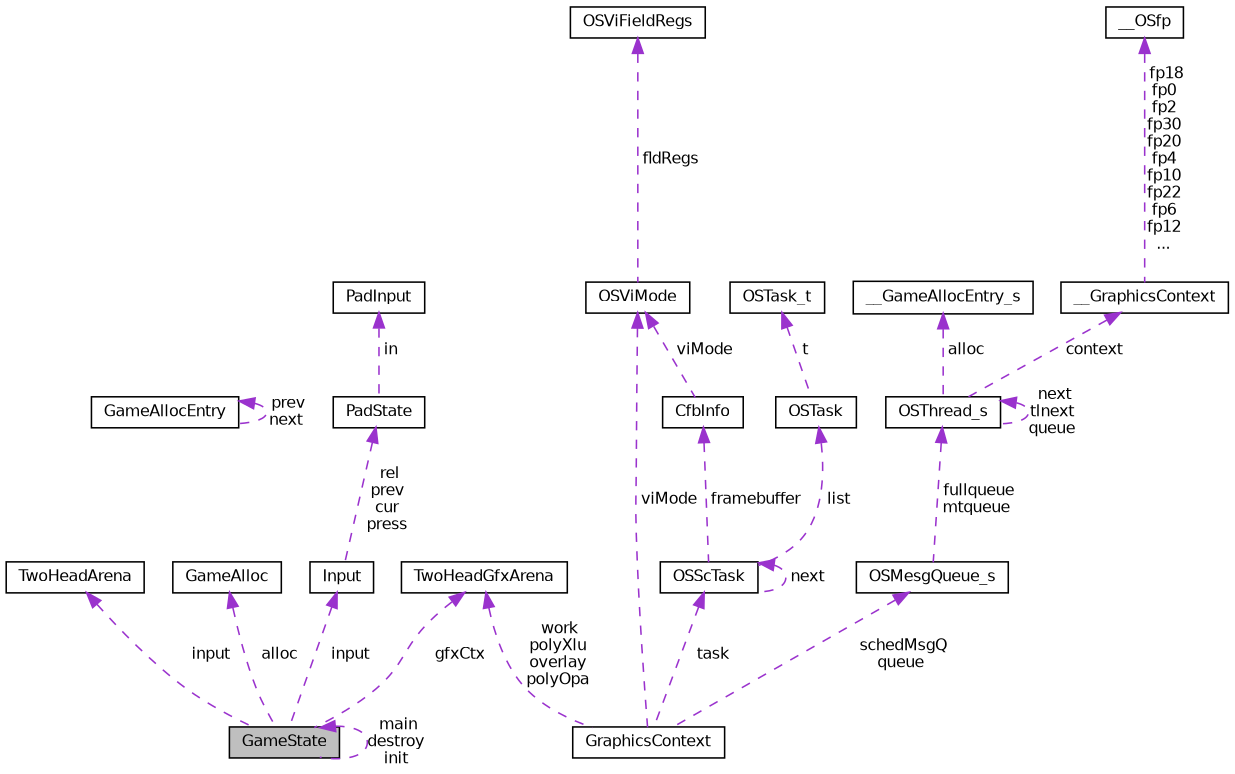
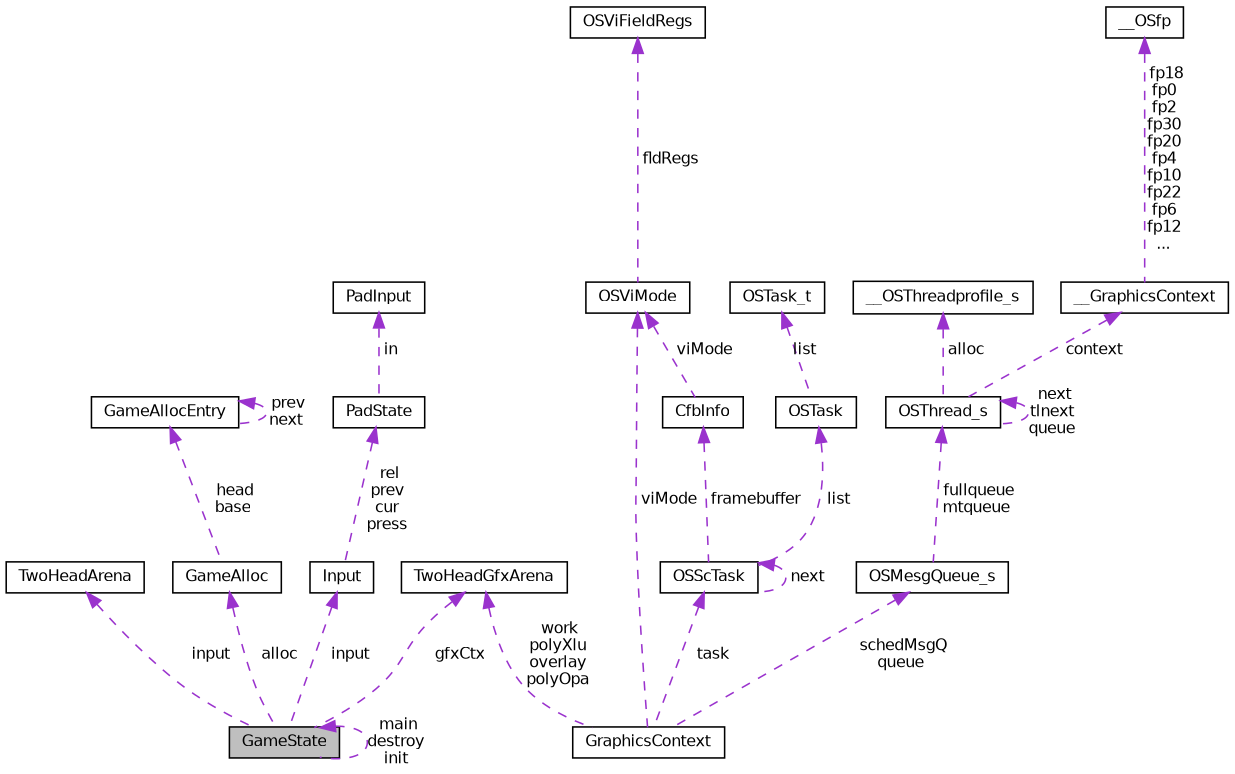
  digraph {
    node [color=black fillcolor=white fontname=Helvetica fontsize=10 shape=record style=filled]
    edge [color=darkorchid3 dir=back fontname=Helvetica fontsize=10 labelfontname=Helvetica labelfontsize=10 style=dashed]
    n1 [fillcolor=grey75 fontcolor=black height=0.2 label=GameState width=0.4]
    n2 [height=0.2 label=GameAlloc width=0.4]
    n3 [height=0.2 label=GameAllocEntry width=0.4]
    n4 [height=0.2 label=TwoHeadArena width=0.4]
    n5 [height=0.2 label=GraphicsContext width=0.4]
    n6 [height=0.2 label=TwoHeadGfxArena width=0.4]
    n7 [height=0.2 label=OSScTask width=0.4]
    n8 [height=0.2 label=OSMesgQueue_s width=0.4]
    n9 [height=0.2 label=OSThread_s width=0.4]
-   n10 [height=0.2 label=__GameAllocEntry_s width=0.4]
+   n10 [height=0.2 label=__OSThreadprofile_s width=0.4]
    n11 [height=0.2 label=__GraphicsContext width=0.4]
    n12 [height=0.2 label=__OSfp width=0.4]
    n13 [height=0.2 label=OSTask width=0.4]
    n14 [height=0.2 label=OSTask_t width=0.4]
    n15 [height=0.2 label=CfbInfo width=0.4]
    n16 [height=0.2 label=OSViMode width=0.4]
    n17 [height=0.2 label=OSViFieldRegs width=0.4]
    n18 [height=0.2 label=Input width=0.4]
    n19 [height=0.2 label=PadState width=0.4]
    n20 [height=0.2 label=PadInput width=0.4]
    n1 -> n1 [label=" main\ndestroy\ninit"]
    n2 -> n1 [label=" alloc"]
+   n3 -> n2 [label=" head\nbase"]
    n3 -> n3 [label=" prev\nnext"]
    n4 -> n1 [label=" input"]
    n6 -> n1 [label=" gfxCtx"]
    n6 -> n5 [label=" work\npolyXlu\noverlay\npolyOpa"]
    n7 -> n5 [label=" task"]
    n7 -> n7 [label=" next"]
    n8 -> n5 [label=" schedMsgQ\nqueue"]
    n9 -> n8 [label=" fullqueue\nmtqueue"]
    n9 -> n9 [label=" next\ntlnext\nqueue"]
    n10 -> n9 [label=" alloc"]
    n11 -> n9 [label=" context"]
    n12 -> n11 [label=" fp18\nfp0\nfp2\nfp30\nfp20\nfp4\nfp10\nfp22\nfp6\nfp12\n..."]
    n13 -> n7 [label=" list"]
-   n14 -> n13 [label=" t"]
+   n14 -> n13 [label=" list"]
    n15 -> n7 [label=" framebuffer"]
    n16 -> n5 [label=" viMode"]
    n16 -> n15 [label=" viMode"]
    n17 -> n16 [label=" fldRegs"]
    n18 -> n1 [label=" input"]
    n19 -> n18 [label=" rel\nprev\ncur\npress"]
    n20 -> n19 [label=" in"]
  }
